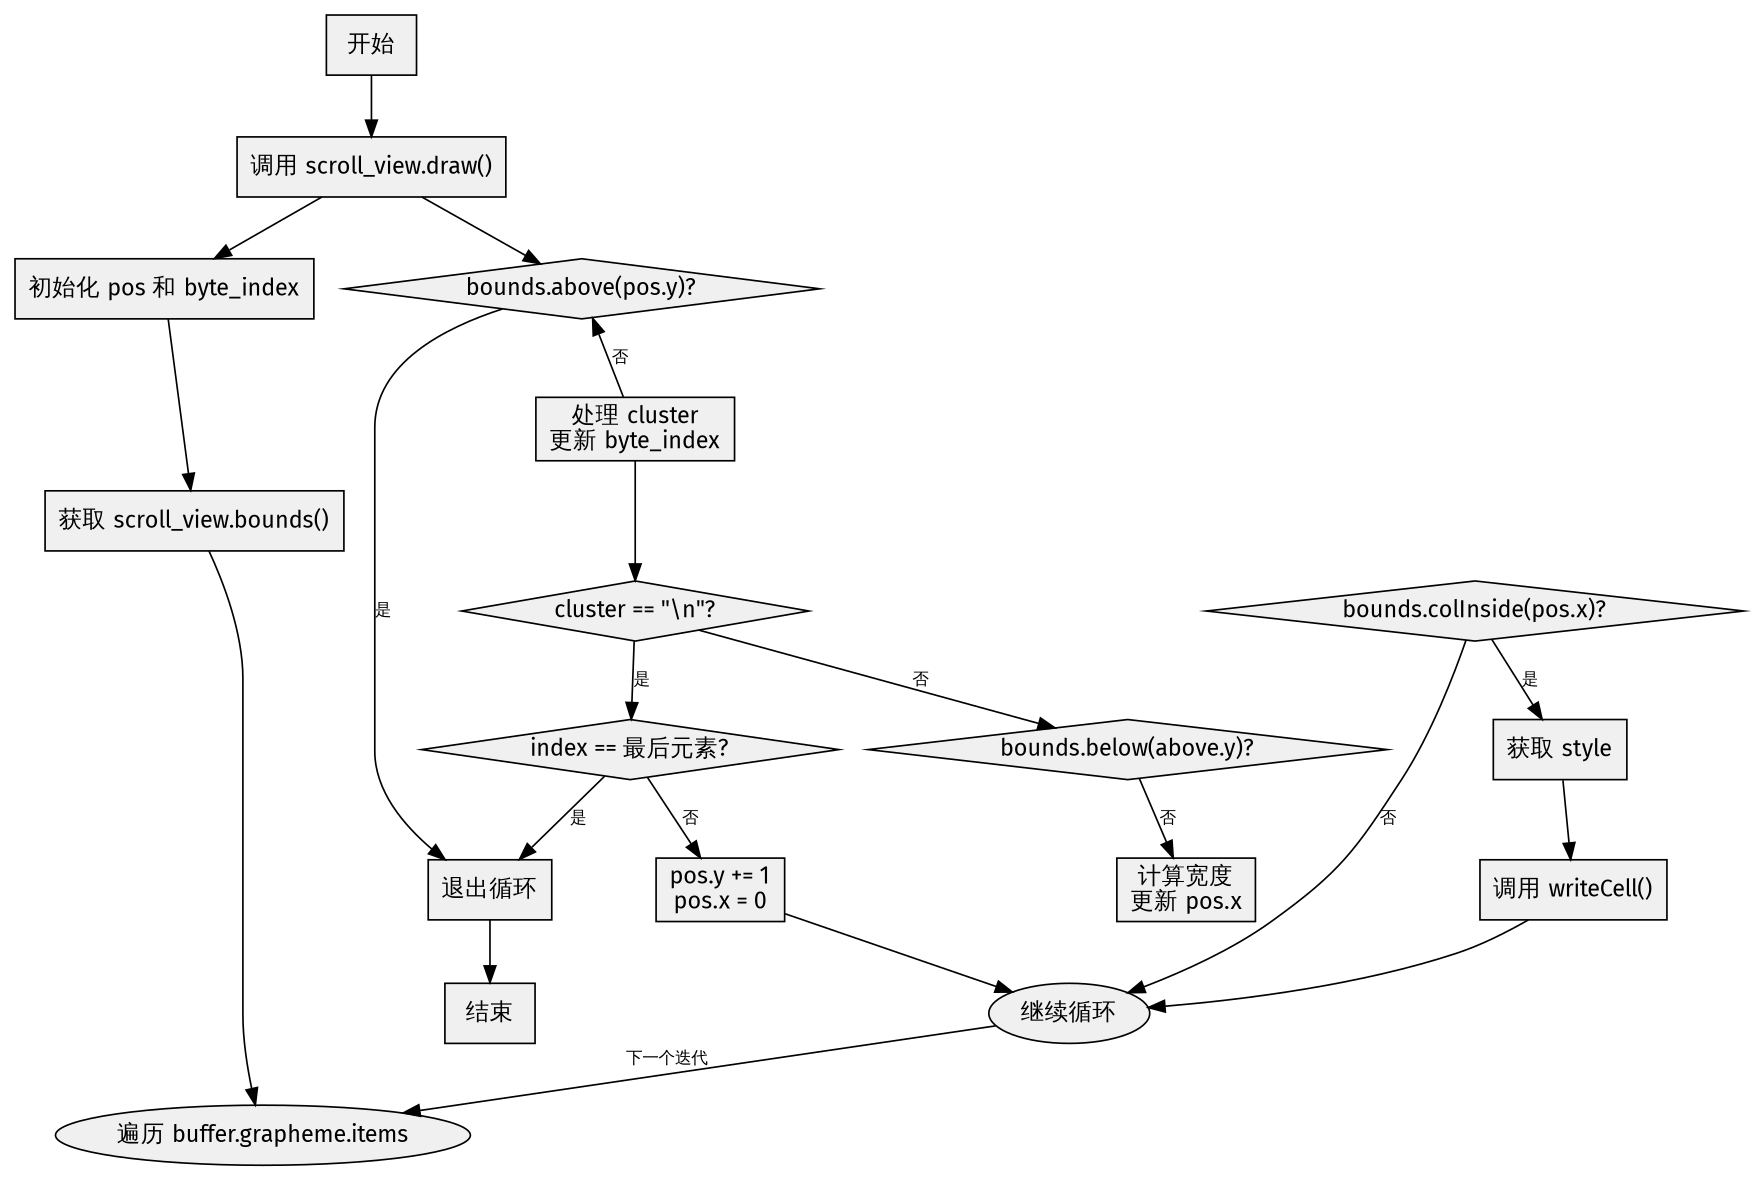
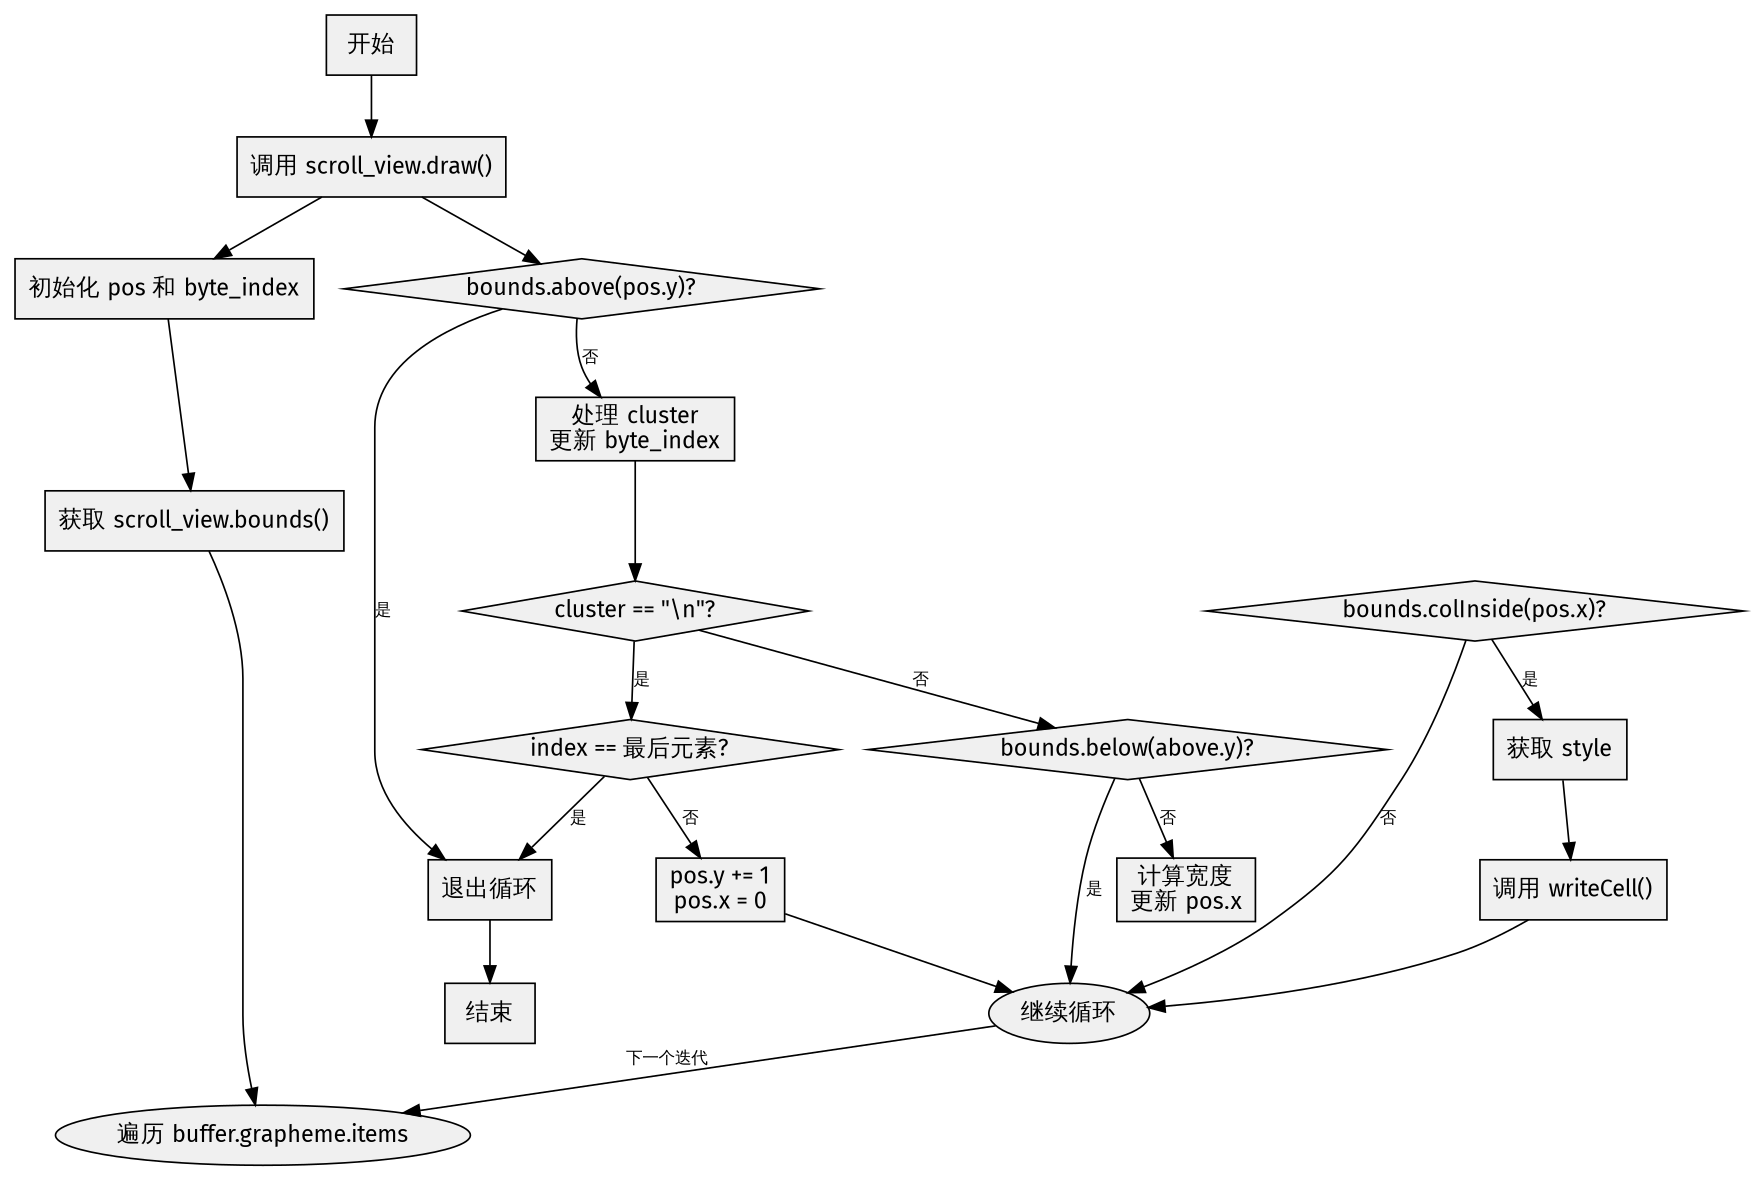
  digraph {
    fontname="Fira Sans"
    node [fillcolor="#f0f0f0" fontname="Fira Sans" shape=rectangle style=filled]
    edge [fontname="Fira Sans" fontsize=10]
    n1 [label="开始"]
    n2 [label="调用 scroll_view.draw()"]
    n3 [label="初始化 pos 和 byte_index"]
    n4 [label="bounds.above(pos.y)?" shape=diamond]
    n5 [label="获取 scroll_view.bounds()"]
    n6 [label="遍历 buffer.grapheme.items" shape=ellipse]
    n7 [label="退出循环"]
    n8 [label="处理 cluster\n更新 byte_index"]
    n9 [label="结束"]
    n10 [label="cluster == \"\\n\"?" shape=diamond]
    n11 [label="index == 最后元素?" shape=diamond]
    n12 [label="bounds.below(above.y)?" shape=diamond]
    n13 [label="pos.y += 1\npos.x = 0"]
    n14 [label="继续循环" shape=ellipse]
    n15 [label="计算宽度\n更新 pos.x"]
    n16 [label="bounds.colInside(pos.x)?" shape=diamond]
    n17 [label="获取 style"]
    n18 [label="调用 writeCell()"]
    n1 -> n2
    n2 -> n3
    n2 -> n4
    n3 -> n5
    n4 -> n7 [label="是"]
-   n8 -> n4 [label="否"]
+   n4 -> n8 [label="否"]
    n5 -> n6
    n7 -> n9
    n8 -> n10
    n10 -> n11 [label="是"]
    n10 -> n12 [label="否"]
    n11 -> n7 [label="是"]
    n11 -> n13 [label="否"]
+   n12 -> n14 [label="是"]
    n12 -> n15 [label="否"]
    n13 -> n14
    n14 -> n6 [xlabel="下一个迭代"]
    n16 -> n14 [label="否"]
    n16 -> n17 [label="是"]
    n17 -> n18
    n18 -> n14
  }
